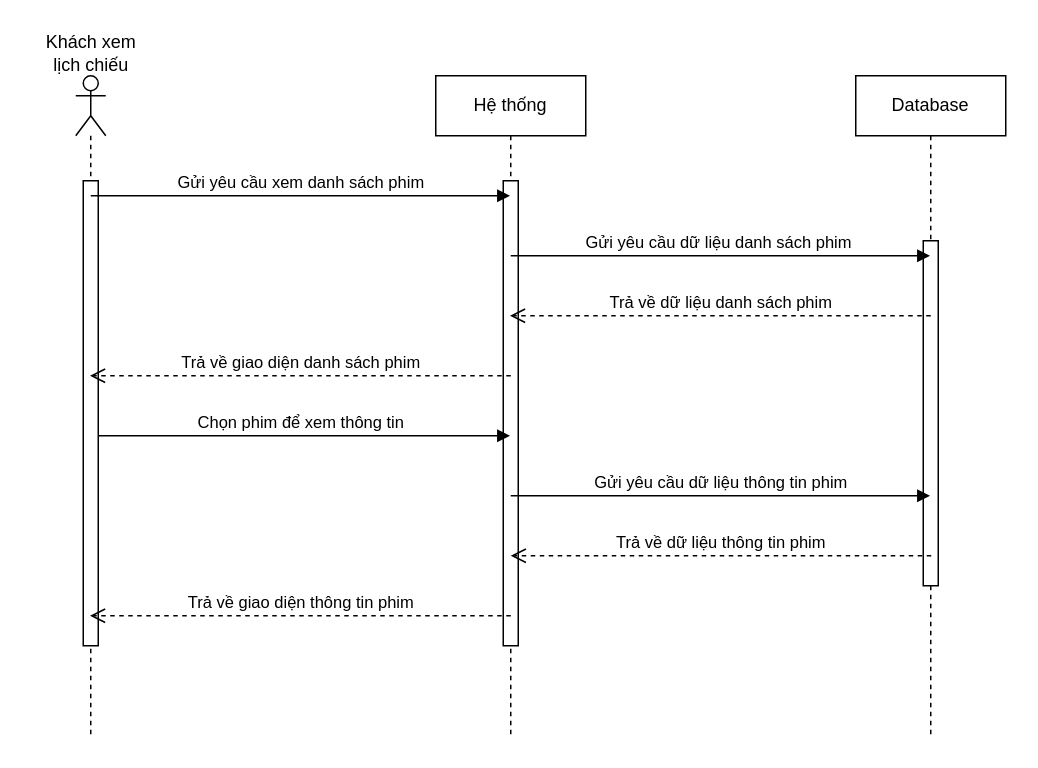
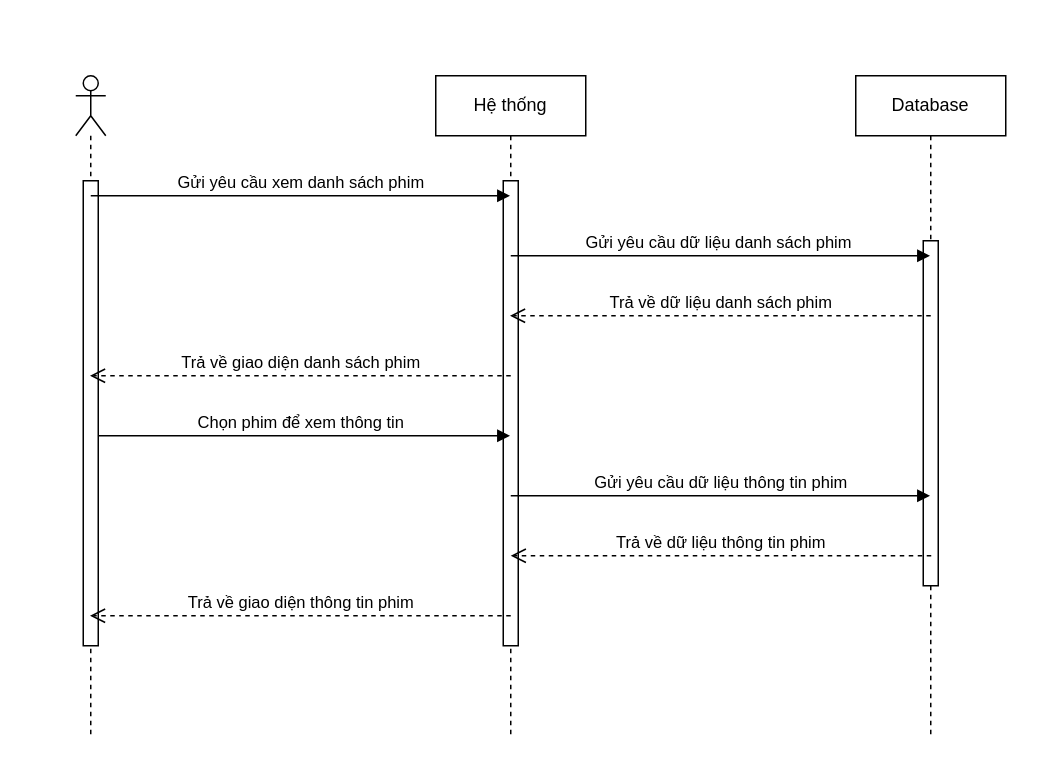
  <mxCell id="0" />
  <mxCell id="1" parent="0" />
  <mxCell id="2" value="Database" style="shape=umlLifeline;perimeter=lifelinePerimeter;whiteSpace=wrap;html=1;container=1;collapsible=0;recursiveResize=0;outlineConnect=0;" parent="1" vertex="1"><mxGeometry x="570" y="50" width="100" height="440" as="geometry" /></mxCell>
  <mxCell id="3" value="" style="rounded=0;whiteSpace=wrap;html=1;" parent="2" vertex="1"><mxGeometry x="45" y="110" width="10" height="230" as="geometry" /></mxCell>
  <mxCell id="4" value="Hệ thống" style="shape=umlLifeline;perimeter=lifelinePerimeter;whiteSpace=wrap;html=1;container=1;collapsible=0;recursiveResize=0;outlineConnect=0;" parent="1" vertex="1"><mxGeometry x="290" y="50" width="100" height="440" as="geometry" /></mxCell>
  <mxCell id="5" value="" style="rounded=0;whiteSpace=wrap;html=1;" parent="4" vertex="1"><mxGeometry x="45" y="70" width="10" height="310" as="geometry" /></mxCell>
  <mxCell id="6" value="Gửi yêu cầu dữ liệu danh sách phim&amp;nbsp;" style="html=1;verticalAlign=bottom;endArrow=block;" parent="4" target="2" edge="1"><mxGeometry width="80" relative="1" as="geometry"><mxPoint x="50" y="120" as="sourcePoint" /><mxPoint x="130" y="120" as="targetPoint" /></mxGeometry></mxCell>
  <mxCell id="7" value="" style="shape=umlLifeline;participant=umlActor;perimeter=lifelinePerimeter;whiteSpace=wrap;html=1;container=1;collapsible=0;recursiveResize=0;verticalAlign=top;spacingTop=36;outlineConnect=0;" parent="1" vertex="1"><mxGeometry x="50" y="50" width="20" height="440" as="geometry" /></mxCell>
  <mxCell id="8" value="Chọn phim để xem thông tin" style="html=1;verticalAlign=bottom;endArrow=block;" parent="7" target="4" edge="1"><mxGeometry width="80" relative="1" as="geometry"><mxPoint x="10" y="240" as="sourcePoint" /><mxPoint x="90" y="240" as="targetPoint" /></mxGeometry></mxCell>
  <mxCell id="9" value="&lt;span style=&quot;color: rgba(0 , 0 , 0 , 0) ; font-family: monospace ; font-size: 0px&quot;&gt;%3CmxGraphModel%3E%3Croot%3E%3CmxCell%20id%3D%220%22%2F%3E%3CmxCell%20id%3D%221%22%20parent%3D%220%22%2F%3E%3CmxCell%20id%3D%222%22%20value%3D%22%22%20style%3D%22rounded%3D0%3BwhiteSpace%3Dwrap%3Bhtml%3D1%3B%22%20vertex%3D%221%22%20parent%3D%221%22%3E%3CmxGeometry%20x%3D%22235%22%20y%3D%22230%22%20width%3D%2210%22%20height%3D%22310%22%20as%3D%22geometry%22%2F%3E%3C%2FmxCell%3E%3C%2Froot%3E%3C%2FmxGraphModel%3E&lt;/span&gt;" style="rounded=0;whiteSpace=wrap;html=1;" parent="7" vertex="1"><mxGeometry x="5" y="70" width="10" height="310" as="geometry" /></mxCell>
  <mxCell id="10" value="Gửi yêu cầu xem danh sách phim" style="html=1;verticalAlign=bottom;endArrow=block;" parent="7" target="4" edge="1"><mxGeometry width="80" relative="1" as="geometry"><mxPoint x="10" y="80" as="sourcePoint" /><mxPoint x="210" y="80" as="targetPoint" /></mxGeometry></mxCell>
- <mxCell id="11" value="Khách xem &lt;br&gt;lịch chiếu" style="text;html=1;align=center;verticalAlign=middle;resizable=0;points=[];autosize=1;" parent="1" vertex="1"><mxGeometry x="20" y="20" width="80" height="30" as="geometry" /></mxCell>
  <mxCell id="12" value="Trả về dữ liệu danh sách phim" style="html=1;verticalAlign=bottom;endArrow=open;dashed=1;endSize=8;" parent="1" target="4" edge="1"><mxGeometry relative="1" as="geometry"><mxPoint x="620" y="210" as="sourcePoint" /><mxPoint x="540" y="210" as="targetPoint" /></mxGeometry></mxCell>
  <mxCell id="13" value="Trả về giao diện danh sách phim" style="html=1;verticalAlign=bottom;endArrow=open;dashed=1;endSize=8;" parent="1" target="7" edge="1"><mxGeometry relative="1" as="geometry"><mxPoint x="340" y="250" as="sourcePoint" /><mxPoint x="160" y="250" as="targetPoint" /></mxGeometry></mxCell>
  <mxCell id="14" value="Gửi yêu cầu dữ liệu thông tin phim" style="html=1;verticalAlign=bottom;endArrow=block;" parent="1" edge="1"><mxGeometry width="80" relative="1" as="geometry"><mxPoint x="340" y="330" as="sourcePoint" /><mxPoint x="619.5" y="330" as="targetPoint" /></mxGeometry></mxCell>
  <mxCell id="15" value="Trả về dữ liệu thông tin phim" style="html=1;verticalAlign=bottom;endArrow=open;dashed=1;endSize=8;" parent="1" edge="1"><mxGeometry relative="1" as="geometry"><mxPoint x="620.33" y="370" as="sourcePoint" /><mxPoint x="340" y="370" as="targetPoint" /></mxGeometry></mxCell>
  <mxCell id="16" value="Trả về giao diện thông tin phim" style="html=1;verticalAlign=bottom;endArrow=open;dashed=1;endSize=8;" parent="1" target="7" edge="1"><mxGeometry relative="1" as="geometry"><mxPoint x="340" y="410" as="sourcePoint" /><mxPoint x="110" y="410" as="targetPoint" /></mxGeometry></mxCell>
